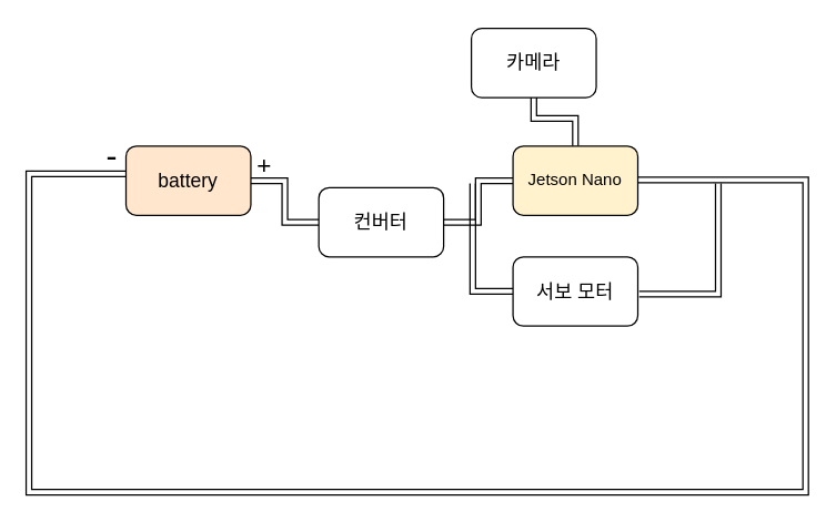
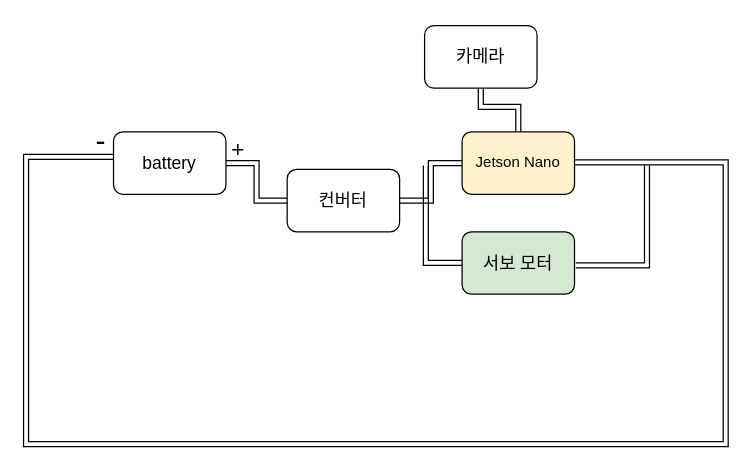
  <mxCell id="0" />
  <mxCell id="1" parent="0" />
  <mxCell id="2" style="edgeStyle=orthogonalEdgeStyle;rounded=0;orthogonalLoop=1;jettySize=auto;html=1;exitX=1;exitY=0.5;exitDx=0;exitDy=0;entryX=0;entryY=0.5;entryDx=0;entryDy=0;shape=link;" edge="1" parent="1" source="3" target="5"><mxGeometry relative="1" as="geometry" /></mxCell>
- <mxCell id="3" value="&lt;font style=&quot;font-size: 14px;&quot;&gt;battery&lt;/font&gt;" style="rounded=1;whiteSpace=wrap;html=1;fillColor=#ffe6cc;" vertex="1" parent="1"><mxGeometry x="90" y="105" width="90" height="50" as="geometry" /></mxCell>
+ <mxCell id="3" value="&lt;font style=&quot;font-size: 14px;&quot;&gt;battery&lt;/font&gt;" style="rounded=1;whiteSpace=wrap;html=1;" vertex="1" parent="1"><mxGeometry x="90" y="105" width="90" height="50" as="geometry" /></mxCell>
  <mxCell id="4" style="edgeStyle=orthogonalEdgeStyle;rounded=0;orthogonalLoop=1;jettySize=auto;html=1;exitX=1;exitY=0.5;exitDx=0;exitDy=0;entryX=0;entryY=0.5;entryDx=0;entryDy=0;shape=link;" edge="1" parent="1" source="5" target="7"><mxGeometry relative="1" as="geometry" /></mxCell>
  <mxCell id="5" value="&lt;span style=&quot;font-size: 14px;&quot;&gt;컨버터&lt;/span&gt;" style="rounded=1;whiteSpace=wrap;html=1;" vertex="1" parent="1"><mxGeometry x="229" y="135" width="90" height="50" as="geometry" /></mxCell>
  <mxCell id="6" style="edgeStyle=orthogonalEdgeStyle;rounded=0;orthogonalLoop=1;jettySize=auto;html=1;exitX=0.5;exitY=0;exitDx=0;exitDy=0;entryX=0.5;entryY=1;entryDx=0;entryDy=0;shape=link;" edge="1" parent="1" source="7" target="8"><mxGeometry relative="1" as="geometry" /></mxCell>
  <mxCell id="7" value="&lt;font style=&quot;font-size: 12px;&quot;&gt;Jetson Nano&lt;/font&gt;" style="rounded=1;whiteSpace=wrap;html=1;fillColor=#fff2cc;" vertex="1" parent="1"><mxGeometry x="369" y="105" width="90" height="50" as="geometry" /></mxCell>
  <mxCell id="8" value="&lt;span style=&quot;font-size: 14px;&quot;&gt;카메라&lt;/span&gt;" style="rounded=1;whiteSpace=wrap;html=1;" vertex="1" parent="1"><mxGeometry x="339" y="20" width="90" height="50" as="geometry" /></mxCell>
- <mxCell id="9" value="&lt;span style=&quot;font-size: 14px;&quot;&gt;서보 모터&lt;/span&gt;" style="rounded=1;whiteSpace=wrap;html=1;" vertex="1" parent="1"><mxGeometry x="369" y="185" width="90" height="50" as="geometry" /></mxCell>
+ <mxCell id="9" value="&lt;span style=&quot;font-size: 14px;&quot;&gt;서보 모터&lt;/span&gt;" style="rounded=1;whiteSpace=wrap;html=1;fillColor=#d5e8d4;" vertex="1" parent="1"><mxGeometry x="369" y="185" width="90" height="50" as="geometry" /></mxCell>
  <mxCell id="10" value="" style="edgeStyle=orthogonalEdgeStyle;orthogonalLoop=1;jettySize=auto;html=1;rounded=0;shape=link;entryX=0;entryY=0.5;entryDx=0;entryDy=0;" edge="1" parent="1" target="9"><mxGeometry width="80" relative="1" as="geometry"><mxPoint x="340" y="132" as="sourcePoint" /><mxPoint x="360" y="202" as="targetPoint" /><Array as="points"><mxPoint x="340" y="210" /></Array></mxGeometry></mxCell>
  <mxCell id="11" value="" style="edgeStyle=orthogonalEdgeStyle;orthogonalLoop=1;jettySize=auto;html=1;rounded=0;shape=link;entryX=0;entryY=0.4;entryDx=0;entryDy=0;entryPerimeter=0;" edge="1" parent="1" target="3"><mxGeometry width="80" relative="1" as="geometry"><mxPoint x="459" y="129.5" as="sourcePoint" /><mxPoint x="80" y="125" as="targetPoint" /><Array as="points"><mxPoint x="580" y="130" /><mxPoint x="580" y="355" /><mxPoint x="20" y="355" /><mxPoint x="20" y="125" /></Array></mxGeometry></mxCell>
  <mxCell id="12" value="" style="edgeStyle=orthogonalEdgeStyle;orthogonalLoop=1;jettySize=auto;html=1;rounded=0;shape=link;width=4;" edge="1" parent="1"><mxGeometry width="80" relative="1" as="geometry"><mxPoint x="517" y="132" as="sourcePoint" /><mxPoint x="460" y="212" as="targetPoint" /><Array as="points"><mxPoint x="517" y="212" /></Array></mxGeometry></mxCell>
  <mxCell id="13" value="&lt;font style=&quot;font-size: 18px;&quot;&gt;+&lt;/font&gt;" style="text;strokeColor=none;align=center;fillColor=none;html=1;verticalAlign=middle;whiteSpace=wrap;rounded=0;" vertex="1" parent="1"><mxGeometry x="160" y="105" width="60" height="30" as="geometry" /></mxCell>
  <mxCell id="14" value="&lt;font style=&quot;font-size: 24px;&quot;&gt;-&lt;/font&gt;" style="text;strokeColor=none;align=center;fillColor=none;html=1;verticalAlign=middle;whiteSpace=wrap;rounded=0;" vertex="1" parent="1"><mxGeometry x="50" y="98" width="60" height="30" as="geometry" /></mxCell>
